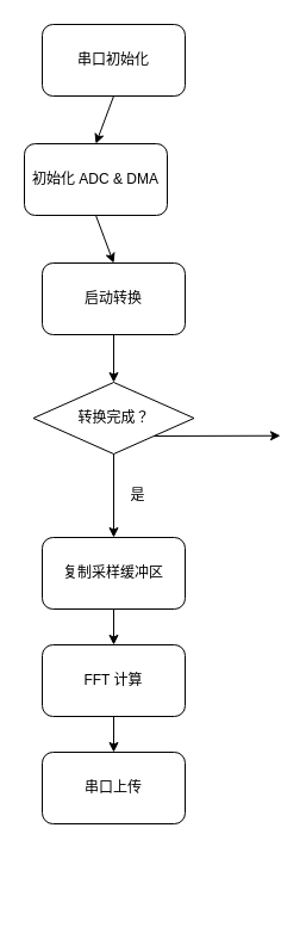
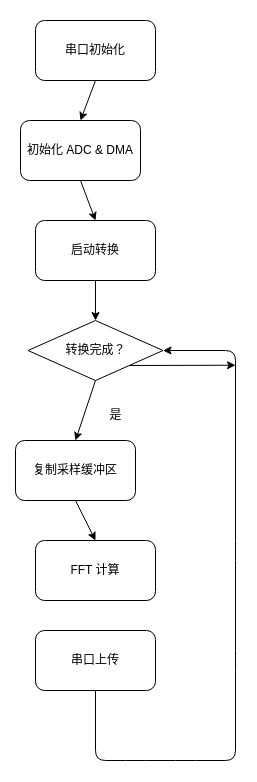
  <mxCell id="0" />
  <mxCell id="1" parent="0" />
  <mxCell id="2" style="edgeStyle=none;html=1;exitX=0.5;exitY=1;exitDx=0;exitDy=0;entryX=0.5;entryY=0;entryDx=0;entryDy=0;" edge="1" parent="1" source="3" target="5"><mxGeometry relative="1" as="geometry" /></mxCell>
  <mxCell id="3" value="初始化 ADC &amp;amp; DMA" style="rounded=1;whiteSpace=wrap;html=1;" vertex="1" parent="1"><mxGeometry x="20" y="120" width="120" height="60" as="geometry" /></mxCell>
  <mxCell id="4" style="edgeStyle=none;html=1;exitX=0.5;exitY=1;exitDx=0;exitDy=0;entryX=0.5;entryY=0;entryDx=0;entryDy=0;" edge="1" parent="1" source="5"><mxGeometry relative="1" as="geometry"><mxPoint x="95" y="320" as="targetPoint" /></mxGeometry></mxCell>
  <mxCell id="5" value="启动转换" style="rounded=1;whiteSpace=wrap;html=1;" vertex="1" parent="1"><mxGeometry x="35" y="220" width="120" height="60" as="geometry" /></mxCell>
  <mxCell id="6" style="edgeStyle=none;html=1;exitX=0.5;exitY=1;exitDx=0;exitDy=0;entryX=0.5;entryY=0;entryDx=0;entryDy=0;" edge="1" parent="1" source="8" target="13"><mxGeometry relative="1" as="geometry" /></mxCell>
  <mxCell id="7" style="edgeStyle=none;html=1;exitX=1;exitY=1;exitDx=0;exitDy=0;" edge="1" parent="1" source="8"><mxGeometry relative="1" as="geometry"><mxPoint x="235" y="364.724" as="targetPoint" /></mxGeometry></mxCell>
  <mxCell id="8" value="转换完成？" style="rhombus;whiteSpace=wrap;html=1;" vertex="1" parent="1"><mxGeometry x="27.5" y="320" width="135" height="60" as="geometry" /></mxCell>
+ <mxCell id="9" style="edgeStyle=none;html=1;exitX=0.5;exitY=1;exitDx=0;exitDy=0;entryX=1;entryY=0.5;entryDx=0;entryDy=0;" edge="1" parent="1" source="10" target="8"><mxGeometry relative="1" as="geometry"><Array as="points"><mxPoint x="95" y="760" /><mxPoint x="135" y="760" /><mxPoint x="185" y="760" /><mxPoint x="235" y="760" /><mxPoint x="235" y="660" /><mxPoint x="235" y="550" /><mxPoint x="235" y="350" /></Array></mxGeometry></mxCell>
  <mxCell id="10" value="串口上传" style="rounded=1;whiteSpace=wrap;html=1;" vertex="1" parent="1"><mxGeometry x="35" y="630" width="120" height="60" as="geometry" /></mxCell>
  <mxCell id="11" value="是" style="text;html=1;align=center;verticalAlign=middle;resizable=0;points=[];autosize=1;strokeColor=none;fillColor=none;" vertex="1" parent="1"><mxGeometry x="95" y="400" width="40" height="30" as="geometry" /></mxCell>
  <mxCell id="12" style="edgeStyle=none;html=1;exitX=0.5;exitY=1;exitDx=0;exitDy=0;entryX=0.5;entryY=0;entryDx=0;entryDy=0;" edge="1" parent="1" source="13" target="17"><mxGeometry relative="1" as="geometry" /></mxCell>
- <mxCell id="13" value="复制采样缓冲区" style="rounded=1;whiteSpace=wrap;html=1;" vertex="1" parent="1"><mxGeometry x="35" y="450" width="120" height="60" as="geometry" /></mxCell>
+ <mxCell id="13" value="复制采样缓冲区" style="rounded=1;whiteSpace=wrap;html=1;" vertex="1" parent="1"><mxGeometry x="15" y="440" width="120" height="60" as="geometry" /></mxCell>
  <mxCell id="14" style="edgeStyle=none;html=1;exitX=0.5;exitY=1;exitDx=0;exitDy=0;entryX=0.5;entryY=0;entryDx=0;entryDy=0;" edge="1" parent="1" source="15" target="3"><mxGeometry relative="1" as="geometry" /></mxCell>
  <mxCell id="15" value="串口初始化" style="rounded=1;whiteSpace=wrap;html=1;" vertex="1" parent="1"><mxGeometry x="35" y="20" width="120" height="60" as="geometry" /></mxCell>
- <mxCell id="16" style="edgeStyle=none;html=1;exitX=0.5;exitY=1;exitDx=0;exitDy=0;entryX=0.5;entryY=0;entryDx=0;entryDy=0;" edge="1" parent="1" source="17" target="10"><mxGeometry relative="1" as="geometry" /></mxCell>
  <mxCell id="17" value="FFT 计算" style="rounded=1;whiteSpace=wrap;html=1;" vertex="1" parent="1"><mxGeometry x="35" y="540" width="120" height="60" as="geometry" /></mxCell>
